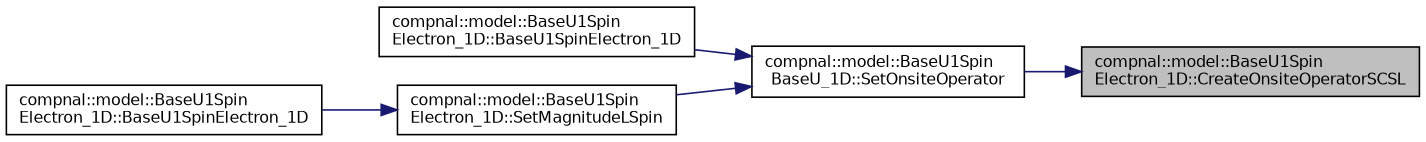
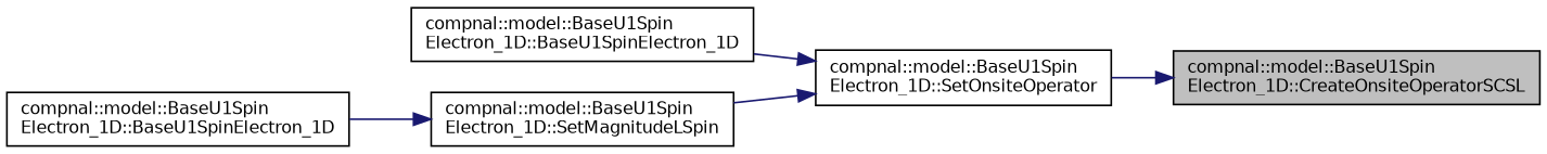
  digraph {
    rankdir=RL
    node [color=black fillcolor=white fontname=Helvetica fontsize=10 shape=record style=filled]
    edge [color=midnightblue dir=back fontname=Helvetica fontsize=10 labelfontname=Helvetica labelfontsize=10 style=solid]
    n1 [fillcolor=grey75 fontcolor=black height=0.2 label="compnal::model::BaseU1Spin\lElectron_1D::CreateOnsiteOperatorSCSL" width=0.4]
-   n2 [height=0.2 label="compnal::model::BaseU1Spin\lBaseU_1D::SetOnsiteOperator" width=0.4]
+   n2 [height=0.2 label="compnal::model::BaseU1Spin\lElectron_1D::SetOnsiteOperator" width=0.4]
    n3 [height=0.2 label="compnal::model::BaseU1Spin\lElectron_1D::BaseU1SpinElectron_1D" width=0.4]
    n4 [height=0.2 label="compnal::model::BaseU1Spin\lElectron_1D::SetMagnitudeLSpin" width=0.4]
    n5 [height=0.2 label="compnal::model::BaseU1Spin\lElectron_1D::BaseU1SpinElectron_1D" width=0.4]
    n1 -> n2
    n2 -> n3
    n2 -> n4
    n4 -> n5
  }
